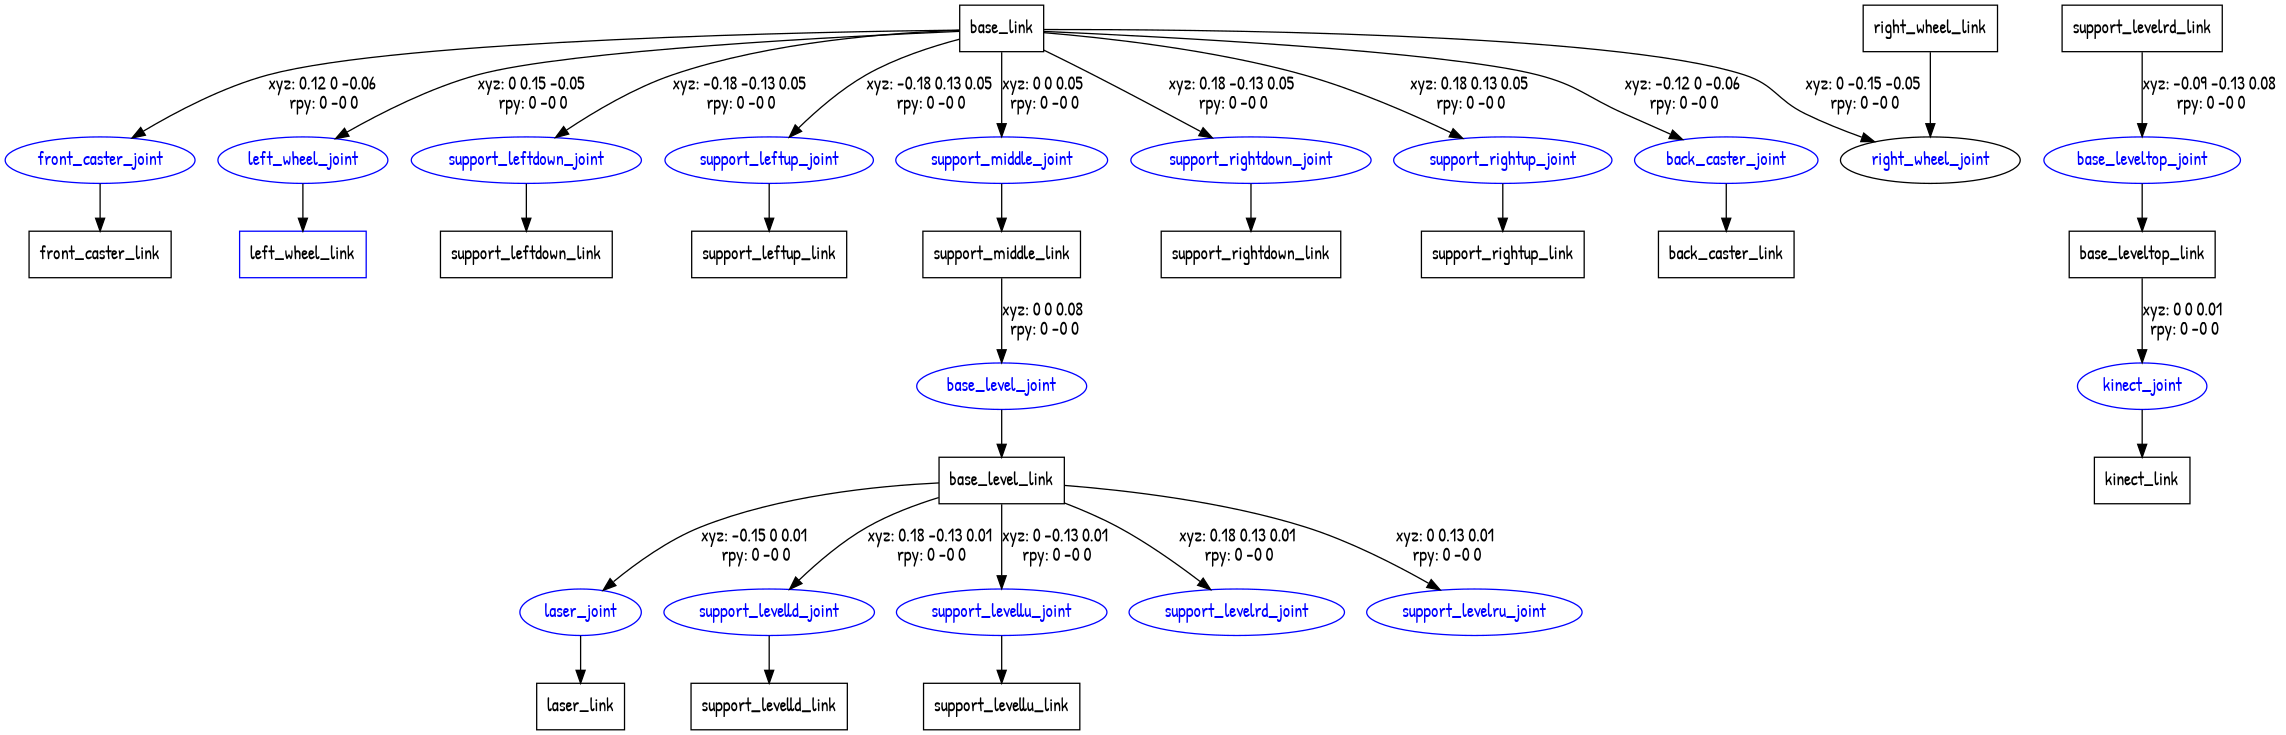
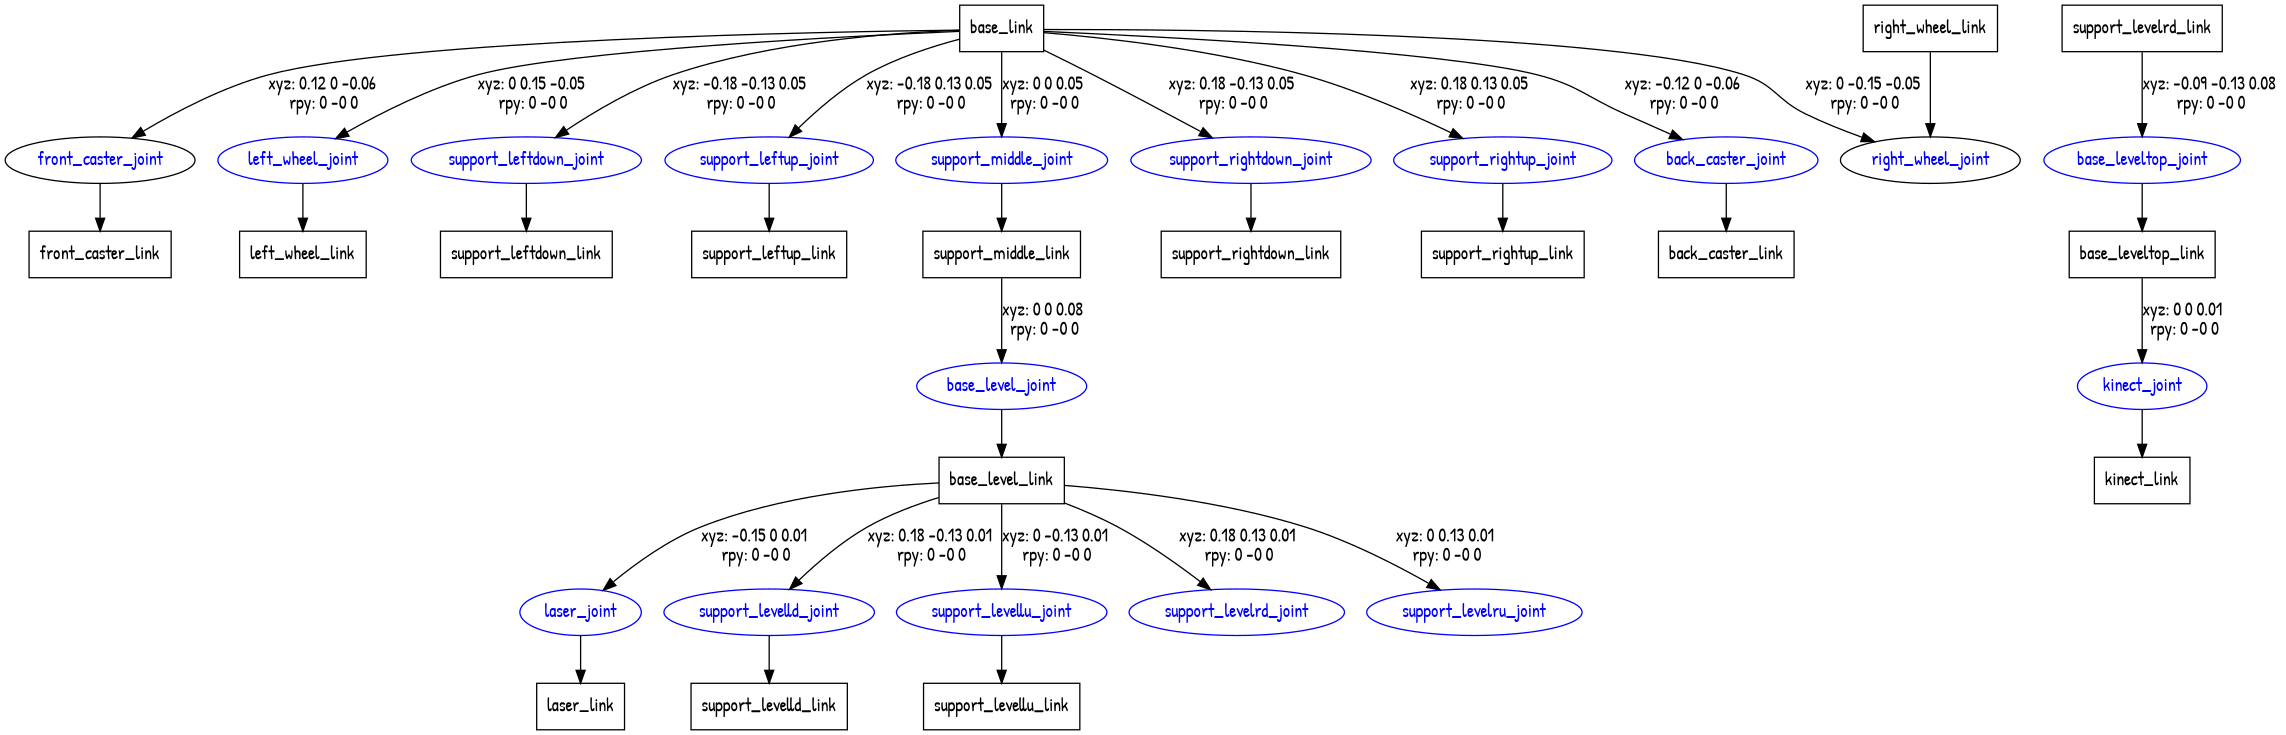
  digraph {
    fontname="Patrick Hand"
    node [fontname="Patrick Hand" shape=box]
    edge [fontname="Patrick Hand"]
    n1 [label=base_link]
    back_caster_joint [color=blue fontcolor=blue shape=ellipse]
-   front_caster_joint [color=blue fontcolor=blue shape=ellipse]
+   front_caster_joint [color=black fontcolor=blue shape=ellipse]
    left_wheel_joint [color=blue fontcolor=blue shape=ellipse]
    right_wheel_joint [color=black fontcolor=blue shape=ellipse]
    support_leftdown_joint [color=blue fontcolor=blue shape=ellipse]
    support_leftup_joint [color=blue fontcolor=blue shape=ellipse]
    support_middle_joint [color=blue fontcolor=blue shape=ellipse]
    support_rightdown_joint [color=blue fontcolor=blue shape=ellipse]
    support_rightup_joint [color=blue fontcolor=blue shape=ellipse]
    n11 [label=back_caster_link]
    n12 [label=front_caster_link]
-   n13 [label=left_wheel_link color=blue]
+   n13 [label=left_wheel_link]
    n14 [label=support_leftdown_link]
    n15 [label=support_leftup_link]
    n16 [label=support_middle_link]
    n17 [label=support_rightdown_link]
    n18 [label=support_rightup_link]
    n19 [label=right_wheel_link]
    base_level_joint [color=blue fontcolor=blue shape=ellipse]
    n21 [label=base_level_link]
    laser_joint [color=blue fontcolor=blue shape=ellipse]
    support_levelld_joint [color=blue fontcolor=blue shape=ellipse]
    support_levellu_joint [color=blue fontcolor=blue shape=ellipse]
    support_levelrd_joint [color=blue fontcolor=blue shape=ellipse]
    support_levelru_joint [color=blue fontcolor=blue shape=ellipse]
    n27 [label=laser_link]
    n28 [label=support_levelld_link]
    n29 [label=support_levellu_link]
    n30 [label=support_levelrd_link]
    base_leveltop_joint [color=blue fontcolor=blue shape=ellipse]
    n32 [label=base_leveltop_link]
    kinect_joint [color=blue fontcolor=blue shape=ellipse]
    n34 [label=kinect_link]
    n1 -> back_caster_joint [label="xyz: -0.12 0 -0.06 \nrpy: 0 -0 0"]
    n1 -> front_caster_joint [label="xyz: 0.12 0 -0.06 \nrpy: 0 -0 0"]
    n1 -> left_wheel_joint [label="xyz: 0 0.15 -0.05 \nrpy: 0 -0 0"]
    n1 -> right_wheel_joint [label="xyz: 0 -0.15 -0.05 \nrpy: 0 -0 0"]
    n1 -> support_leftdown_joint [label="xyz: -0.18 -0.13 0.05 \nrpy: 0 -0 0"]
    n1 -> support_leftup_joint [label="xyz: -0.18 0.13 0.05 \nrpy: 0 -0 0"]
    n1 -> support_middle_joint [label="xyz: 0 0 0.05 \nrpy: 0 -0 0"]
    n1 -> support_rightdown_joint [label="xyz: 0.18 -0.13 0.05 \nrpy: 0 -0 0"]
    n1 -> support_rightup_joint [label="xyz: 0.18 0.13 0.05 \nrpy: 0 -0 0"]
    back_caster_joint -> n11
    front_caster_joint -> n12
    left_wheel_joint -> n13
    support_leftdown_joint -> n14
    support_leftup_joint -> n15
    support_middle_joint -> n16
    support_rightdown_joint -> n17
    support_rightup_joint -> n18
    n16 -> base_level_joint [label="xyz: 0 0 0.08 \nrpy: 0 -0 0"]
    n19 -> right_wheel_joint
    base_level_joint -> n21
    n21 -> laser_joint [label="xyz: -0.15 0 0.01 \nrpy: 0 -0 0"]
    n21 -> support_levelld_joint [label="xyz: 0.18 -0.13 0.01 \nrpy: 0 -0 0"]
    n21 -> support_levellu_joint [label="xyz: 0 -0.13 0.01 \nrpy: 0 -0 0"]
    n21 -> support_levelrd_joint [label="xyz: 0.18 0.13 0.01 \nrpy: 0 -0 0"]
    n21 -> support_levelru_joint [label="xyz: 0 0.13 0.01 \nrpy: 0 -0 0"]
    laser_joint -> n27
    support_levelld_joint -> n28
    support_levellu_joint -> n29
    n30 -> base_leveltop_joint [label="xyz: -0.09 -0.13 0.08 \nrpy: 0 -0 0"]
    base_leveltop_joint -> n32
    n32 -> kinect_joint [label="xyz: 0 0 0.01 \nrpy: 0 -0 0"]
    kinect_joint -> n34
  }
